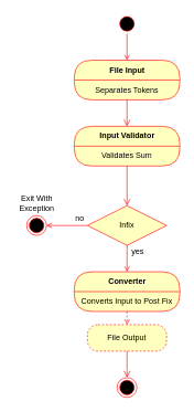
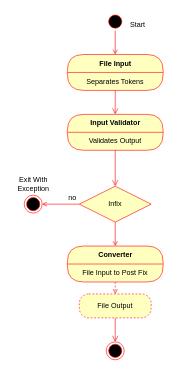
  <mxCell id="0" />
  <mxCell id="1" parent="0" />
  <mxCell id="2" style="edgeStyle=orthogonalEdgeStyle;rounded=0;orthogonalLoop=1;jettySize=auto;html=1;exitX=0.5;exitY=1;exitDx=0;exitDy=0;entryX=0.5;entryY=0;entryDx=0;entryDy=0;startArrow=none;startFill=0;endArrow=open;endFill=0;strokeColor=#FF0000;" parent="1" source="3" target="4" edge="1"><mxGeometry relative="1" as="geometry" /></mxCell>
  <mxCell id="3" value="" style="ellipse;html=1;shape=startState;fillColor=#000000;strokeColor=#ff0000;" parent="1" vertex="1"><mxGeometry x="177" y="20" width="30" height="30" as="geometry" /></mxCell>
  <mxCell id="4" value="File Input" style="swimlane;html=1;fontStyle=1;align=center;verticalAlign=middle;childLayout=stackLayout;horizontal=1;startSize=30;horizontalStack=0;resizeParent=0;resizeLast=1;container=0;fontColor=#000000;collapsible=0;rounded=1;arcSize=30;strokeColor=#ff0000;fillColor=#ffffc0;swimlaneFillColor=#ffffc0;" parent="1" vertex="1"><mxGeometry x="112" y="90" width="160" height="60" as="geometry" /></mxCell>
  <mxCell id="5" value="Separates Tokens" style="text;html=1;strokeColor=none;fillColor=none;align=center;verticalAlign=middle;spacingLeft=4;spacingRight=4;whiteSpace=wrap;overflow=hidden;rotatable=0;fontColor=#000000;" parent="4" vertex="1"><mxGeometry y="30" width="160" height="30" as="geometry" /></mxCell>
  <mxCell id="6" value="" style="edgeStyle=orthogonalEdgeStyle;html=1;verticalAlign=bottom;endArrow=open;endSize=8;strokeColor=#ff0000;exitX=0.5;exitY=1;exitDx=0;exitDy=0;" parent="1" source="5" edge="1"><mxGeometry relative="1" as="geometry"><mxPoint x="192" y="190" as="targetPoint" /><mxPoint x="202" y="40" as="sourcePoint" /></mxGeometry></mxCell>
+ <mxCell id="7" value="Start" style="text;html=1;resizable=0;points=[];autosize=1;align=left;verticalAlign=top;spacingTop=-4;" parent="1" vertex="1"><mxGeometry x="215" y="30" width="40" height="20" as="geometry" /></mxCell>
  <mxCell id="8" value="Input Validator" style="swimlane;html=1;fontStyle=1;align=center;verticalAlign=middle;childLayout=stackLayout;horizontal=1;startSize=30;horizontalStack=0;resizeParent=0;resizeLast=1;container=0;fontColor=#000000;collapsible=0;rounded=1;arcSize=30;strokeColor=#ff0000;fillColor=#ffffc0;swimlaneFillColor=#ffffc0;" vertex="1" parent="1"><mxGeometry x="112" y="190" width="160" height="60" as="geometry" /></mxCell>
- <mxCell id="9" value="Validates Sum" style="text;html=1;strokeColor=none;fillColor=none;align=center;verticalAlign=middle;spacingLeft=4;spacingRight=4;whiteSpace=wrap;overflow=hidden;rotatable=0;fontColor=#000000;" vertex="1" parent="8"><mxGeometry y="30" width="160" height="30" as="geometry" /></mxCell>
+ <mxCell id="9" value="Validates Output" style="text;html=1;strokeColor=none;fillColor=none;align=center;verticalAlign=middle;spacingLeft=4;spacingRight=4;whiteSpace=wrap;overflow=hidden;rotatable=0;fontColor=#000000;" vertex="1" parent="8"><mxGeometry y="30" width="160" height="30" as="geometry" /></mxCell>
  <mxCell id="10" value="" style="edgeStyle=orthogonalEdgeStyle;html=1;verticalAlign=bottom;endArrow=open;endSize=8;strokeColor=#ff0000;fontSize=12;" edge="1" source="8" parent="1"><mxGeometry relative="1" as="geometry"><mxPoint x="192" y="310" as="targetPoint" /></mxGeometry></mxCell>
  <mxCell id="11" style="edgeStyle=orthogonalEdgeStyle;rounded=0;orthogonalLoop=1;jettySize=auto;html=1;exitX=0;exitY=0.5;exitDx=0;exitDy=0;startArrow=none;startFill=0;endArrow=open;endFill=0;strokeColor=#FF0000;fontSize=12;" edge="1" parent="1" source="13"><mxGeometry relative="1" as="geometry"><mxPoint x="70" y="340" as="targetPoint" /></mxGeometry></mxCell>
  <mxCell id="12" style="edgeStyle=orthogonalEdgeStyle;rounded=0;orthogonalLoop=1;jettySize=auto;html=1;exitX=0.5;exitY=1;exitDx=0;exitDy=0;startArrow=none;startFill=0;endArrow=open;endFill=0;strokeColor=#FF0000;fontSize=12;" edge="1" parent="1" source="13"><mxGeometry relative="1" as="geometry"><mxPoint x="192" y="410" as="targetPoint" /></mxGeometry></mxCell>
  <mxCell id="13" value="Infix" style="rhombus;whiteSpace=wrap;html=1;fillColor=#ffffc0;strokeColor=#ff0000;fontSize=12;align=center;" vertex="1" parent="1"><mxGeometry x="132" y="310" width="120" height="60" as="geometry" /></mxCell>
  <mxCell id="14" value="no" style="text;html=1;resizable=0;points=[];autosize=1;align=left;verticalAlign=top;spacingTop=-4;fontSize=12;" vertex="1" parent="1"><mxGeometry x="112" y="320" width="30" height="20" as="geometry" /></mxCell>
  <mxCell id="15" value="" style="ellipse;html=1;shape=endState;fillColor=#000000;strokeColor=#ff0000;fontSize=12;align=center;" vertex="1" parent="1"><mxGeometry x="40" y="325" width="30" height="30" as="geometry" /></mxCell>
  <mxCell id="16" value="Exit With&lt;br&gt;Exception" style="text;html=1;resizable=0;points=[];autosize=1;align=center;verticalAlign=top;spacingTop=-4;fontSize=12;" vertex="1" parent="1"><mxGeometry x="20" y="290" width="70" height="30" as="geometry" /></mxCell>
- <mxCell id="17" value="yes" style="text;html=1;resizable=0;points=[];autosize=1;align=left;verticalAlign=top;spacingTop=-4;fontSize=12;" vertex="1" parent="1"><mxGeometry x="197" y="370" width="30" height="20" as="geometry" /></mxCell>
  <mxCell id="18" value="Converter" style="swimlane;html=1;fontStyle=1;align=center;verticalAlign=middle;childLayout=stackLayout;horizontal=1;startSize=30;horizontalStack=0;resizeParent=0;resizeLast=1;container=0;fontColor=#000000;collapsible=0;rounded=1;arcSize=30;strokeColor=#ff0000;fillColor=#ffffc0;swimlaneFillColor=#ffffc0;" vertex="1" parent="1"><mxGeometry x="112" y="410" width="160" height="60" as="geometry" /></mxCell>
- <mxCell id="19" value="Converts Input to Post Fix" style="text;html=1;strokeColor=none;fillColor=none;align=center;verticalAlign=middle;spacingLeft=4;spacingRight=4;whiteSpace=wrap;overflow=hidden;rotatable=0;fontColor=#000000;" vertex="1" parent="18"><mxGeometry y="30" width="160" height="30" as="geometry" /></mxCell>
+ <mxCell id="19" value="File Input to Post Fix" style="text;html=1;strokeColor=none;fillColor=none;align=center;verticalAlign=middle;spacingLeft=4;spacingRight=4;whiteSpace=wrap;overflow=hidden;rotatable=0;fontColor=#000000;" vertex="1" parent="18"><mxGeometry y="30" width="160" height="30" as="geometry" /></mxCell>
  <mxCell id="20" value="File Output" style="rounded=1;whiteSpace=wrap;html=1;arcSize=40;fontColor=#000000;fillColor=#ffffc0;strokeColor=#ff0000;align=center;dashed=1;" vertex="1" parent="1"><mxGeometry x="132" y="490" width="120" height="40" as="geometry" /></mxCell>
  <mxCell id="21" value="" style="edgeStyle=orthogonalEdgeStyle;html=1;verticalAlign=bottom;endArrow=open;endSize=8;strokeColor=#ff0000;fontSize=12;" edge="1" source="20" parent="1"><mxGeometry relative="1" as="geometry"><mxPoint x="192" y="570" as="targetPoint" /></mxGeometry></mxCell>
  <mxCell id="22" value="" style="ellipse;html=1;shape=endState;fillColor=#000000;strokeColor=#ff0000;fontSize=12;align=center;" vertex="1" parent="1"><mxGeometry x="177" y="570" width="30" height="30" as="geometry" /></mxCell>
  <mxCell id="23" style="edgeStyle=orthogonalEdgeStyle;rounded=0;orthogonalLoop=1;jettySize=auto;html=1;exitX=0.5;exitY=1;exitDx=0;exitDy=0;entryX=0.5;entryY=0;entryDx=0;entryDy=0;startArrow=none;startFill=0;endArrow=open;endFill=0;strokeColor=#FF0000;fontSize=12;dashed=1;" edge="1" parent="1" source="19" target="20"><mxGeometry relative="1" as="geometry" /></mxCell>
